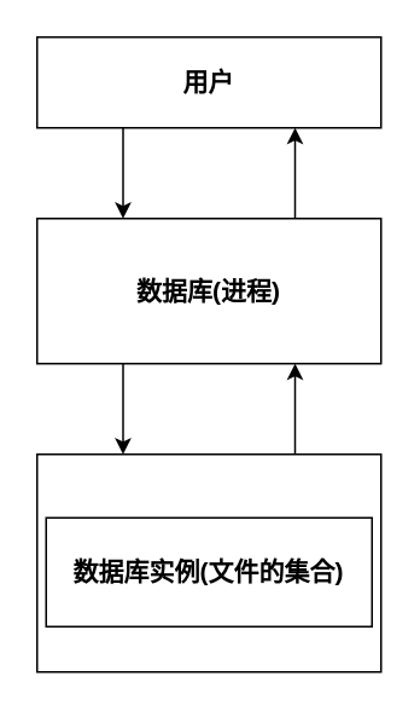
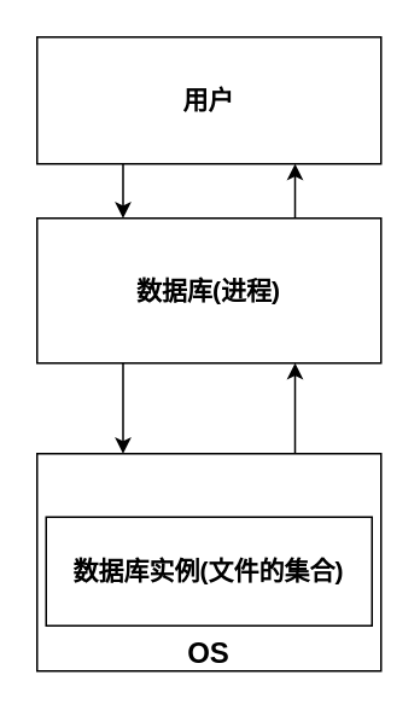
  <mxCell id="0" />
  <mxCell id="1" parent="0" />
  <mxCell id="2" style="edgeStyle=orthogonalEdgeStyle;rounded=0;orthogonalLoop=1;jettySize=auto;html=1;exitX=0.75;exitY=0;exitDx=0;exitDy=0;entryX=0.75;entryY=1;entryDx=0;entryDy=0;" edge="1" parent="1" source="3" target="10"><mxGeometry relative="1" as="geometry" /></mxCell>
  <mxCell id="3" value="" style="rounded=0;whiteSpace=wrap;html=1;" vertex="1" parent="1"><mxGeometry x="20" y="250" width="190" height="120" as="geometry" /></mxCell>
+ <mxCell id="4" value="&lt;b&gt;&lt;font style=&quot;font-size: 16px&quot;&gt;OS&lt;/font&gt;&lt;/b&gt;" style="text;html=1;strokeColor=none;fillColor=none;align=center;verticalAlign=middle;whiteSpace=wrap;rounded=0;" vertex="1" parent="1"><mxGeometry x="95" y="350" width="40" height="20" as="geometry" /></mxCell>
  <mxCell id="5" value="&lt;b&gt;&lt;font style=&quot;font-size: 14px&quot;&gt;数据库实例(文件的集合)&lt;/font&gt;&lt;/b&gt;" style="rounded=0;whiteSpace=wrap;html=1;" vertex="1" parent="1"><mxGeometry x="25" y="285" width="180" height="60" as="geometry" /></mxCell>
  <mxCell id="6" style="edgeStyle=orthogonalEdgeStyle;rounded=0;orthogonalLoop=1;jettySize=auto;html=1;exitX=0.25;exitY=1;exitDx=0;exitDy=0;entryX=0.25;entryY=0;entryDx=0;entryDy=0;" edge="1" parent="1" source="7" target="10"><mxGeometry relative="1" as="geometry" /></mxCell>
- <mxCell id="7" value="&lt;b&gt;&lt;font style=&quot;font-size: 14px&quot;&gt;用户&lt;/font&gt;&lt;/b&gt;" style="rounded=0;whiteSpace=wrap;html=1;" vertex="1" parent="1"><mxGeometry x="20" y="20" width="190" height="50" as="geometry" /></mxCell>
+ <mxCell id="7" value="&lt;b&gt;&lt;font style=&quot;font-size: 14px&quot;&gt;用户&lt;/font&gt;&lt;/b&gt;" style="rounded=0;whiteSpace=wrap;html=1;" vertex="1" parent="1"><mxGeometry x="20" y="20" width="190" height="70" as="geometry" /></mxCell>
  <mxCell id="8" style="edgeStyle=orthogonalEdgeStyle;rounded=0;orthogonalLoop=1;jettySize=auto;html=1;exitX=0.75;exitY=0;exitDx=0;exitDy=0;entryX=0.75;entryY=1;entryDx=0;entryDy=0;" edge="1" parent="1" source="10" target="7"><mxGeometry relative="1" as="geometry" /></mxCell>
  <mxCell id="9" style="edgeStyle=orthogonalEdgeStyle;rounded=0;orthogonalLoop=1;jettySize=auto;html=1;exitX=0.25;exitY=1;exitDx=0;exitDy=0;entryX=0.25;entryY=0;entryDx=0;entryDy=0;" edge="1" parent="1" source="10" target="3"><mxGeometry relative="1" as="geometry" /></mxCell>
  <mxCell id="10" value="&lt;b&gt;&lt;font style=&quot;font-size: 14px&quot;&gt;数据库(进程)&lt;/font&gt;&lt;/b&gt;" style="rounded=0;whiteSpace=wrap;html=1;" vertex="1" parent="1"><mxGeometry x="20" y="120" width="190" height="80" as="geometry" /></mxCell>
